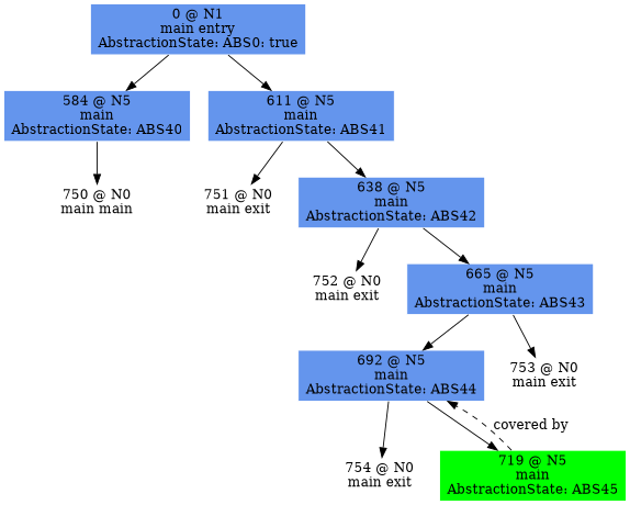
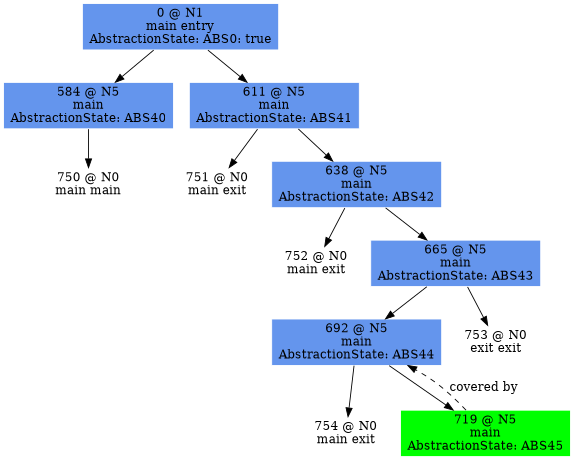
  digraph {
    node [color=white fillcolor=cornflowerblue shape=box style=filled]
    n1 [label="0 @ N1\nmain entry\nAbstractionState: ABS0: true\n"]
    n2 [label="584 @ N5\nmain\nAbstractionState: ABS40\n"]
    n3 [label="611 @ N5\nmain\nAbstractionState: ABS41\n"]
    n4 [label="750 @ N0\nmain main\n" fillcolor=""]
    n5 [label="751 @ N0\nmain exit\n" fillcolor=""]
    n6 [label="638 @ N5\nmain\nAbstractionState: ABS42\n"]
    n7 [label="752 @ N0\nmain exit\n" fillcolor=""]
    n8 [label="665 @ N5\nmain\nAbstractionState: ABS43\n"]
    n9 [label="692 @ N5\nmain\nAbstractionState: ABS44\n"]
-   n10 [label="753 @ N0\nmain exit\n" fillcolor=""]
+   n10 [label="753 @ N0\nexit exit\n" fillcolor=""]
    n11 [label="754 @ N0\nmain exit\n" fillcolor=""]
    n12 [fillcolor=green label="719 @ N5\nmain\nAbstractionState: ABS45\n"]
    n1 -> n2
    n1 -> n3
    n2 -> n4
    n3 -> n5
    n3 -> n6
    n6 -> n7
    n6 -> n8
    n8 -> n9
    n8 -> n10
    n9 -> n11
    n9 -> n12
    n12 -> n9 [label="covered by" style=dashed weight=0]
  }
